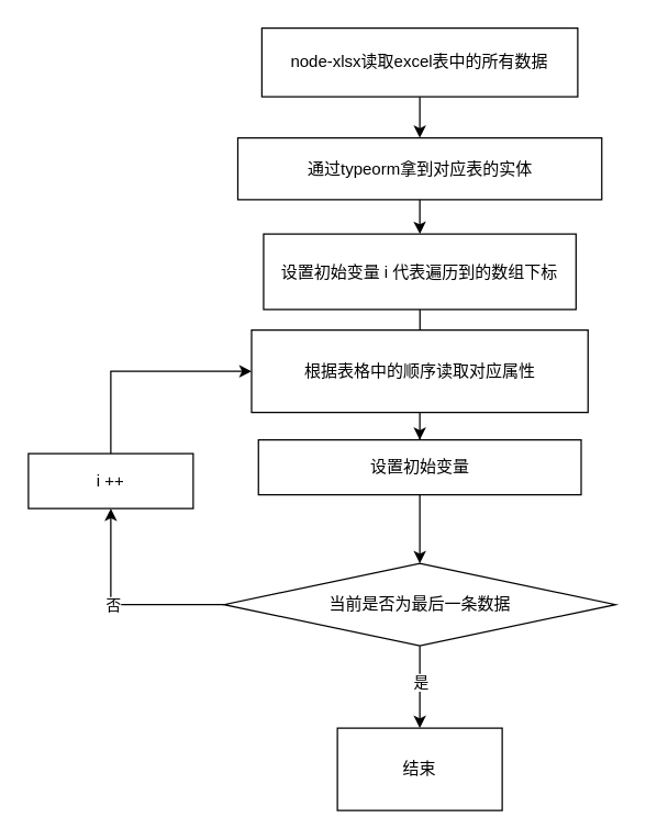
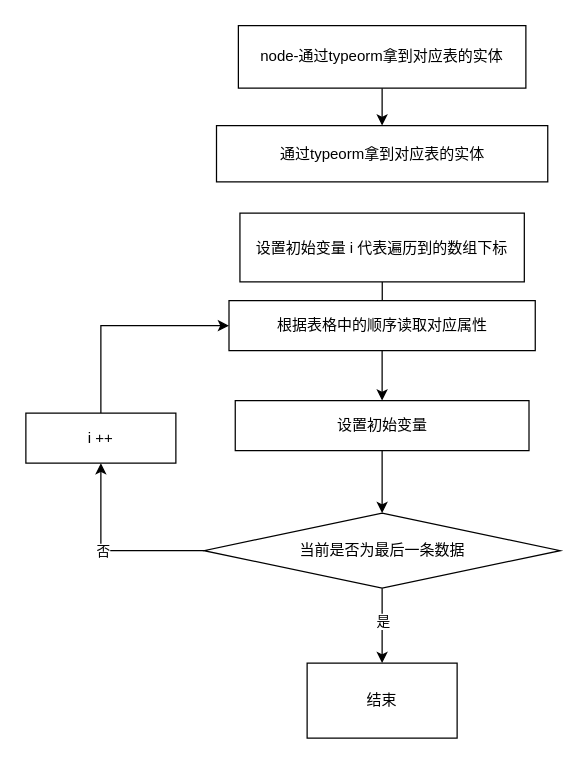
  <mxCell id="0" />
  <mxCell id="1" parent="0" />
  <mxCell id="2" value="" style="edgeStyle=orthogonalEdgeStyle;rounded=0;orthogonalLoop=1;jettySize=auto;html=1;" edge="1" parent="1" source="3" target="5"><mxGeometry relative="1" as="geometry" /></mxCell>
- <mxCell id="3" value="node-xlsx读取excel表中的所有数据" style="rounded=0;whiteSpace=wrap;html=1;" vertex="1" parent="1"><mxGeometry x="190" y="20" width="230" height="50" as="geometry" /></mxCell>
- <mxCell id="4" value="" style="edgeStyle=orthogonalEdgeStyle;rounded=0;orthogonalLoop=1;jettySize=auto;html=1;" edge="1" parent="1" source="5" target="7"><mxGeometry relative="1" as="geometry" /></mxCell>
+ <mxCell id="3" value="node-通过typeorm拿到对应表的实体" style="rounded=0;whiteSpace=wrap;html=1;" vertex="1" parent="1"><mxGeometry x="190" y="20" width="230" height="50" as="geometry" /></mxCell>
  <mxCell id="5" value="通过typeorm拿到对应表的实体" style="whiteSpace=wrap;html=1;rounded=0;" vertex="1" parent="1"><mxGeometry x="172.5" y="100" width="265" height="45" as="geometry" /></mxCell>
  <mxCell id="6" value="" style="edgeStyle=orthogonalEdgeStyle;rounded=0;orthogonalLoop=1;jettySize=auto;html=1;" edge="1" parent="1" source="7" target="9"><mxGeometry relative="1" as="geometry" /></mxCell>
  <mxCell id="7" value="设置初始变量 i 代表遍历到的数组下标" style="whiteSpace=wrap;html=1;rounded=0;" vertex="1" parent="1"><mxGeometry x="191.25" y="170" width="227.5" height="55" as="geometry" /></mxCell>
  <mxCell id="8" value="" style="edgeStyle=orthogonalEdgeStyle;rounded=0;orthogonalLoop=1;jettySize=auto;html=1;" edge="1" parent="1" source="9" target="11"><mxGeometry relative="1" as="geometry" /></mxCell>
- <mxCell id="9" value="根据表格中的顺序读取对应属性" style="whiteSpace=wrap;html=1;rounded=0;" vertex="1" parent="1"><mxGeometry x="182.5" y="240" width="245" height="60" as="geometry" /></mxCell>
+ <mxCell id="9" value="根据表格中的顺序读取对应属性" style="whiteSpace=wrap;html=1;rounded=0;" vertex="1" parent="1"><mxGeometry x="182.5" y="240" width="245" height="40" as="geometry" /></mxCell>
  <mxCell id="10" value="" style="edgeStyle=orthogonalEdgeStyle;rounded=0;orthogonalLoop=1;jettySize=auto;html=1;" edge="1" parent="1" source="11" target="16"><mxGeometry relative="1" as="geometry" /></mxCell>
  <mxCell id="11" value="设置初始变量" style="whiteSpace=wrap;html=1;rounded=0;" vertex="1" parent="1"><mxGeometry x="187.5" y="320" width="235" height="40" as="geometry" /></mxCell>
  <mxCell id="12" value="" style="edgeStyle=orthogonalEdgeStyle;rounded=0;orthogonalLoop=1;jettySize=auto;html=1;" edge="1" parent="1" source="16" target="17"><mxGeometry relative="1" as="geometry" /></mxCell>
  <mxCell id="13" value="是" style="edgeLabel;html=1;align=center;verticalAlign=middle;resizable=0;points=[];" vertex="1" connectable="0" parent="12"><mxGeometry x="-0.138" relative="1" as="geometry"><mxPoint as="offset" /></mxGeometry></mxCell>
  <mxCell id="14" style="edgeStyle=orthogonalEdgeStyle;rounded=0;orthogonalLoop=1;jettySize=auto;html=1;exitX=0;exitY=0.5;exitDx=0;exitDy=0;" edge="1" parent="1" source="16" target="19"><mxGeometry relative="1" as="geometry"><mxPoint x="110" y="340" as="targetPoint" /></mxGeometry></mxCell>
  <mxCell id="15" value="否" style="edgeLabel;html=1;align=center;verticalAlign=middle;resizable=0;points=[];" vertex="1" connectable="0" parent="14"><mxGeometry x="0.079" y="-1" relative="1" as="geometry"><mxPoint x="1" y="1" as="offset" /></mxGeometry></mxCell>
  <mxCell id="16" value="当前是否为最后一条数据" style="rhombus;whiteSpace=wrap;html=1;rounded=0;" vertex="1" parent="1"><mxGeometry x="162.5" y="410" width="285" height="60" as="geometry" /></mxCell>
  <mxCell id="17" value="结束" style="whiteSpace=wrap;html=1;rounded=0;" vertex="1" parent="1"><mxGeometry x="245" y="530" width="120" height="60" as="geometry" /></mxCell>
  <mxCell id="18" style="edgeStyle=orthogonalEdgeStyle;rounded=0;orthogonalLoop=1;jettySize=auto;html=1;exitX=0.5;exitY=0;exitDx=0;exitDy=0;entryX=0;entryY=0.5;entryDx=0;entryDy=0;" edge="1" parent="1" source="19" target="9"><mxGeometry relative="1" as="geometry" /></mxCell>
  <mxCell id="19" value="i ++" style="rounded=0;whiteSpace=wrap;html=1;" vertex="1" parent="1"><mxGeometry x="20" y="330" width="120" height="40" as="geometry" /></mxCell>
